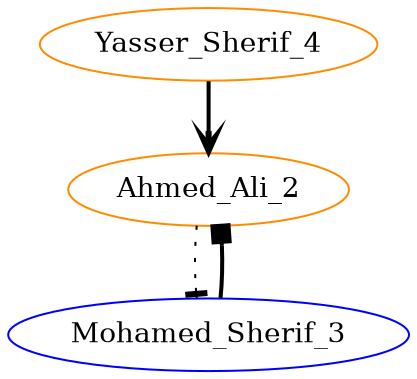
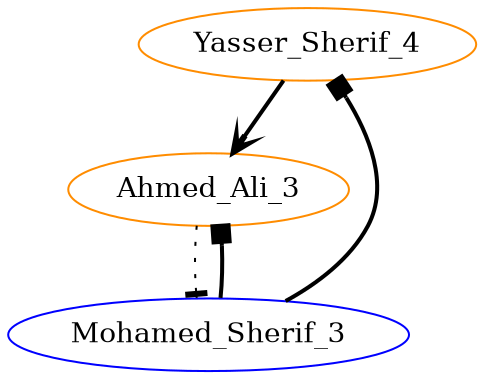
  digraph {
    node [color=darkorange]
    edge [arrowhead=box style=bold]
    n1 [label=Yasser_Sherif_4]
-   Ahmed_Ali_2
+   Ahmed_Ali_2 [label=Ahmed_Ali_3]
    Mohamed_Sherif_3 [color=blue]
    n1 -> Ahmed_Ali_2 [arrowhead=vee]
    Ahmed_Ali_2 -> Mohamed_Sherif_3 [arrowhead=tee style=dotted]
+   Mohamed_Sherif_3 -> n1
    Mohamed_Sherif_3 -> Ahmed_Ali_2
  }
